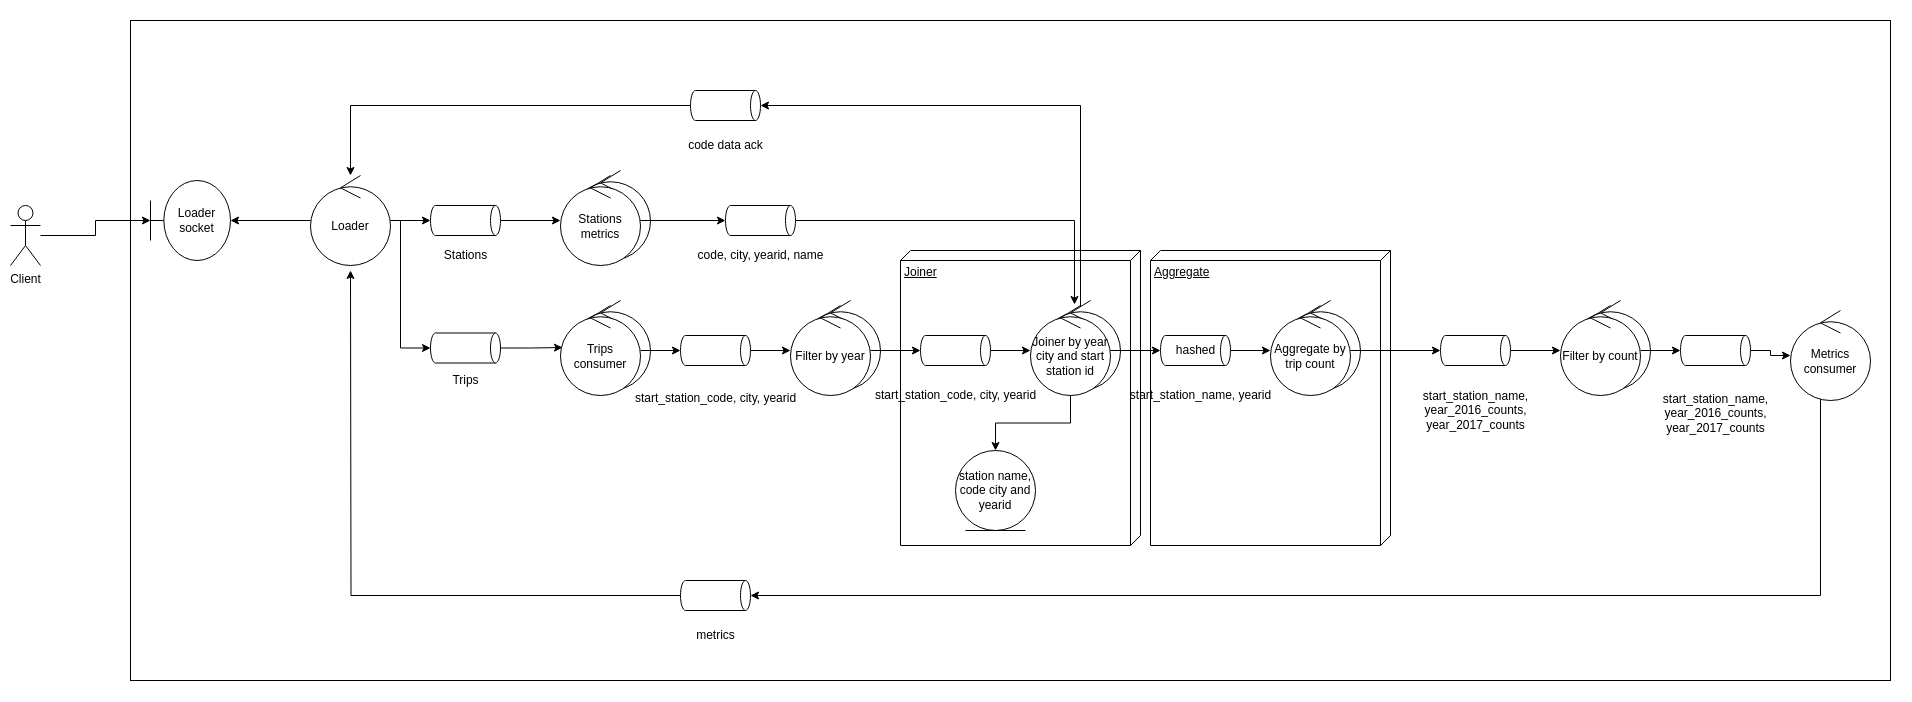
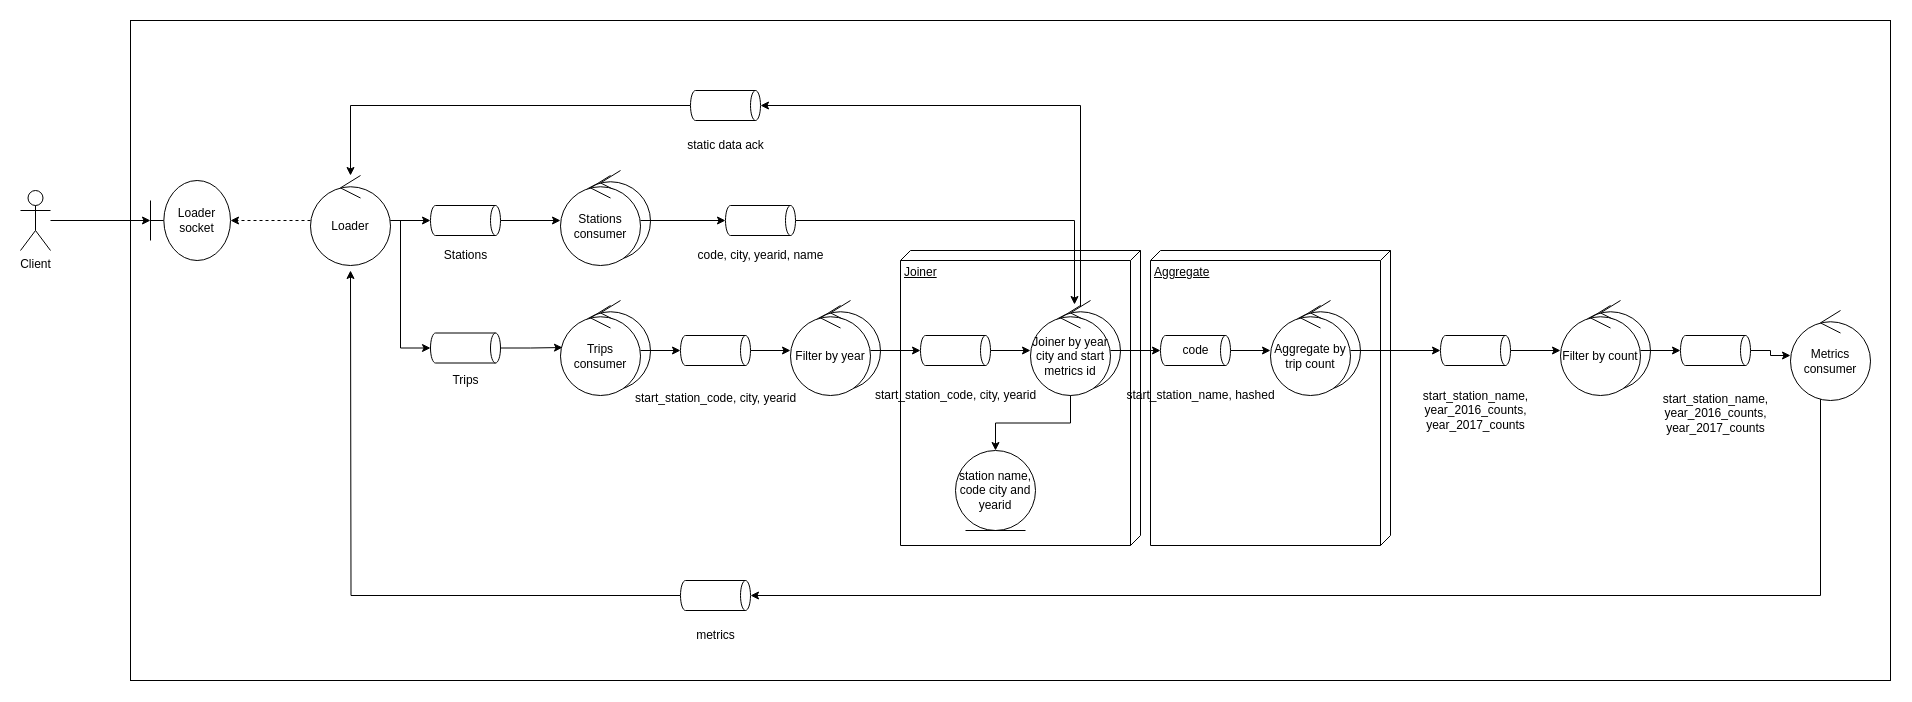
  <mxCell id="0" />
  <mxCell id="1" parent="0" />
  <mxCell id="2" value="" style="rounded=0;whiteSpace=wrap;html=1;fillColor=none;" vertex="1" parent="1"><mxGeometry x="130" y="20" width="1760" height="660" as="geometry" /></mxCell>
  <mxCell id="3" value="Aggregate" style="verticalAlign=top;align=left;spacingTop=8;spacingLeft=2;spacingRight=12;shape=cube;size=10;direction=south;fontStyle=4;html=1;whiteSpace=wrap;" vertex="1" parent="1"><mxGeometry x="1150" y="250" width="240" height="295" as="geometry" /></mxCell>
  <mxCell id="4" value="Joiner" style="verticalAlign=top;align=left;spacingTop=8;spacingLeft=2;spacingRight=12;shape=cube;size=10;direction=south;fontStyle=4;html=1;whiteSpace=wrap;" vertex="1" parent="1"><mxGeometry x="900" y="250" width="240" height="295" as="geometry" /></mxCell>
  <mxCell id="5" value="Loader socket" style="shape=umlBoundary;whiteSpace=wrap;html=1;" vertex="1" parent="1"><mxGeometry x="150" y="180" width="80" height="80" as="geometry" /></mxCell>
- <mxCell id="6" style="edgeStyle=orthogonalEdgeStyle;rounded=0;orthogonalLoop=1;jettySize=auto;html=1;" edge="1" parent="1" source="9" target="5"><mxGeometry relative="1" as="geometry" /></mxCell>
+ <mxCell id="6" style="edgeStyle=orthogonalEdgeStyle;rounded=0;orthogonalLoop=1;jettySize=auto;html=1;dashed=1;" edge="1" parent="1" source="9" target="5"><mxGeometry relative="1" as="geometry" /></mxCell>
  <mxCell id="7" style="edgeStyle=orthogonalEdgeStyle;rounded=0;orthogonalLoop=1;jettySize=auto;html=1;entryX=0.5;entryY=1;entryDx=0;entryDy=0;entryPerimeter=0;" edge="1" parent="1" source="9" target="17"><mxGeometry relative="1" as="geometry" /></mxCell>
  <mxCell id="8" style="edgeStyle=orthogonalEdgeStyle;rounded=0;orthogonalLoop=1;jettySize=auto;html=1;entryX=0.5;entryY=1;entryDx=0;entryDy=0;entryPerimeter=0;" edge="1" parent="1" source="9" target="19"><mxGeometry relative="1" as="geometry"><Array as="points"><mxPoint x="400" y="220" /><mxPoint x="400" y="348" /></Array></mxGeometry></mxCell>
  <mxCell id="9" value="Loader" style="ellipse;shape=umlControl;whiteSpace=wrap;html=1;" vertex="1" parent="1"><mxGeometry x="310" y="175" width="80" height="90" as="geometry" /></mxCell>
  <mxCell id="10" value="" style="group" vertex="1" connectable="0" parent="1"><mxGeometry x="560" y="170" width="90" height="95" as="geometry" /></mxCell>
  <mxCell id="11" value="" style="ellipse;shape=umlControl;whiteSpace=wrap;html=1;" vertex="1" parent="10"><mxGeometry x="10" width="80" height="90" as="geometry" /></mxCell>
- <mxCell id="12" value="Stations metrics" style="ellipse;shape=umlControl;whiteSpace=wrap;html=1;" vertex="1" parent="10"><mxGeometry y="5" width="80" height="90" as="geometry" /></mxCell>
+ <mxCell id="12" value="Stations consumer" style="ellipse;shape=umlControl;whiteSpace=wrap;html=1;" vertex="1" parent="10"><mxGeometry y="5" width="80" height="90" as="geometry" /></mxCell>
  <mxCell id="13" value="" style="group" vertex="1" connectable="0" parent="1"><mxGeometry x="560" y="300" width="90" height="95" as="geometry" /></mxCell>
  <mxCell id="14" value="" style="ellipse;shape=umlControl;whiteSpace=wrap;html=1;" vertex="1" parent="13"><mxGeometry x="10" width="80" height="90" as="geometry" /></mxCell>
  <mxCell id="15" value="Trips consumer" style="ellipse;shape=umlControl;whiteSpace=wrap;html=1;" vertex="1" parent="13"><mxGeometry y="5" width="80" height="90" as="geometry" /></mxCell>
  <mxCell id="16" style="edgeStyle=orthogonalEdgeStyle;rounded=0;orthogonalLoop=1;jettySize=auto;html=1;" edge="1" parent="1" source="17" target="12"><mxGeometry relative="1" as="geometry" /></mxCell>
  <mxCell id="17" value="" style="shape=cylinder3;whiteSpace=wrap;html=1;boundedLbl=1;backgroundOutline=1;size=5;rotation=90;" vertex="1" parent="1"><mxGeometry x="450" y="185" width="30" height="70" as="geometry" /></mxCell>
  <mxCell id="18" style="edgeStyle=orthogonalEdgeStyle;rounded=0;orthogonalLoop=1;jettySize=auto;html=1;entryX=0.025;entryY=0.467;entryDx=0;entryDy=0;entryPerimeter=0;" edge="1" parent="1" source="19" target="15"><mxGeometry relative="1" as="geometry" /></mxCell>
  <mxCell id="19" value="" style="shape=cylinder3;whiteSpace=wrap;html=1;boundedLbl=1;backgroundOutline=1;size=5;rotation=90;" vertex="1" parent="1"><mxGeometry x="450" y="312.5" width="30" height="70" as="geometry" /></mxCell>
  <mxCell id="20" value="" style="group" vertex="1" connectable="0" parent="1"><mxGeometry x="790" y="300" width="90" height="95" as="geometry" /></mxCell>
  <mxCell id="21" value="" style="ellipse;shape=umlControl;whiteSpace=wrap;html=1;" vertex="1" parent="20"><mxGeometry x="10" width="80" height="90" as="geometry" /></mxCell>
  <mxCell id="22" value="Filter by year" style="ellipse;shape=umlControl;whiteSpace=wrap;html=1;" vertex="1" parent="20"><mxGeometry y="5" width="80" height="90" as="geometry" /></mxCell>
  <mxCell id="23" value="" style="edgeStyle=orthogonalEdgeStyle;rounded=0;orthogonalLoop=1;jettySize=auto;html=1;" edge="1" parent="1" source="24" target="22"><mxGeometry relative="1" as="geometry" /></mxCell>
  <mxCell id="24" value="" style="shape=cylinder3;whiteSpace=wrap;html=1;boundedLbl=1;backgroundOutline=1;size=5;rotation=90;" vertex="1" parent="1"><mxGeometry x="700" y="315" width="30" height="70" as="geometry" /></mxCell>
  <mxCell id="25" value="" style="group" vertex="1" connectable="0" parent="1"><mxGeometry x="1030" y="300" width="90" height="95" as="geometry" /></mxCell>
  <mxCell id="26" value="" style="ellipse;shape=umlControl;whiteSpace=wrap;html=1;" vertex="1" parent="25"><mxGeometry x="10" width="80" height="90" as="geometry" /></mxCell>
- <mxCell id="27" value="Joiner by year city and start station id" style="ellipse;shape=umlControl;whiteSpace=wrap;html=1;" vertex="1" parent="25"><mxGeometry y="5" width="80" height="90" as="geometry" /></mxCell>
+ <mxCell id="27" value="Joiner by year city and start metrics id" style="ellipse;shape=umlControl;whiteSpace=wrap;html=1;" vertex="1" parent="25"><mxGeometry y="5" width="80" height="90" as="geometry" /></mxCell>
  <mxCell id="28" value="" style="edgeStyle=orthogonalEdgeStyle;rounded=0;orthogonalLoop=1;jettySize=auto;html=1;" edge="1" parent="1" source="29" target="27"><mxGeometry relative="1" as="geometry" /></mxCell>
  <mxCell id="29" value="" style="shape=cylinder3;whiteSpace=wrap;html=1;boundedLbl=1;backgroundOutline=1;size=5;rotation=90;" vertex="1" parent="1"><mxGeometry x="940" y="315" width="30" height="70" as="geometry" /></mxCell>
  <mxCell id="30" style="edgeStyle=orthogonalEdgeStyle;rounded=0;orthogonalLoop=1;jettySize=auto;html=1;entryX=0.5;entryY=1;entryDx=0;entryDy=0;entryPerimeter=0;" edge="1" parent="1" source="22" target="29"><mxGeometry relative="1" as="geometry" /></mxCell>
  <mxCell id="31" value="" style="edgeStyle=orthogonalEdgeStyle;rounded=0;orthogonalLoop=1;jettySize=auto;html=1;" edge="1" parent="1" source="15" target="24"><mxGeometry relative="1" as="geometry" /></mxCell>
  <mxCell id="32" style="edgeStyle=orthogonalEdgeStyle;rounded=0;orthogonalLoop=1;jettySize=auto;html=1;entryX=0.55;entryY=-0.011;entryDx=0;entryDy=0;entryPerimeter=0;" edge="1" parent="1" source="33" target="27"><mxGeometry relative="1" as="geometry" /></mxCell>
  <mxCell id="33" value="" style="shape=cylinder3;whiteSpace=wrap;html=1;boundedLbl=1;backgroundOutline=1;size=5;rotation=90;" vertex="1" parent="1"><mxGeometry x="745" y="185" width="30" height="70" as="geometry" /></mxCell>
  <mxCell id="34" value="" style="edgeStyle=orthogonalEdgeStyle;rounded=0;orthogonalLoop=1;jettySize=auto;html=1;" edge="1" parent="1" source="12" target="33"><mxGeometry relative="1" as="geometry" /></mxCell>
  <mxCell id="35" value="" style="group" vertex="1" connectable="0" parent="1"><mxGeometry x="1270" y="300" width="90" height="95" as="geometry" /></mxCell>
  <mxCell id="36" value="" style="ellipse;shape=umlControl;whiteSpace=wrap;html=1;" vertex="1" parent="35"><mxGeometry x="10" width="80" height="90" as="geometry" /></mxCell>
  <mxCell id="37" value="Aggregate by trip count" style="ellipse;shape=umlControl;whiteSpace=wrap;html=1;" vertex="1" parent="35"><mxGeometry y="5" width="80" height="90" as="geometry" /></mxCell>
  <mxCell id="38" value="" style="edgeStyle=orthogonalEdgeStyle;rounded=0;orthogonalLoop=1;jettySize=auto;html=1;" edge="1" parent="1" source="39" target="37"><mxGeometry relative="1" as="geometry" /></mxCell>
  <mxCell id="39" value="" style="shape=cylinder3;whiteSpace=wrap;html=1;boundedLbl=1;backgroundOutline=1;size=5;rotation=90;" vertex="1" parent="1"><mxGeometry x="1180" y="315" width="30" height="70" as="geometry" /></mxCell>
  <mxCell id="40" value="" style="edgeStyle=orthogonalEdgeStyle;rounded=0;orthogonalLoop=1;jettySize=auto;html=1;" edge="1" parent="1" source="27" target="39"><mxGeometry relative="1" as="geometry" /></mxCell>
  <mxCell id="41" value="" style="edgeStyle=orthogonalEdgeStyle;rounded=0;orthogonalLoop=1;jettySize=auto;html=1;" edge="1" parent="1" source="42" target="67"><mxGeometry relative="1" as="geometry" /></mxCell>
  <mxCell id="42" value="" style="shape=cylinder3;whiteSpace=wrap;html=1;boundedLbl=1;backgroundOutline=1;size=5;rotation=90;" vertex="1" parent="1"><mxGeometry x="1460" y="315" width="30" height="70" as="geometry" /></mxCell>
  <mxCell id="43" value="" style="edgeStyle=orthogonalEdgeStyle;rounded=0;orthogonalLoop=1;jettySize=auto;html=1;" edge="1" parent="1" source="37" target="42"><mxGeometry relative="1" as="geometry" /></mxCell>
  <mxCell id="44" style="edgeStyle=orthogonalEdgeStyle;rounded=0;orthogonalLoop=1;jettySize=auto;html=1;entryX=0.5;entryY=0;entryDx=0;entryDy=0;entryPerimeter=0;" edge="1" parent="1" source="45" target="52"><mxGeometry relative="1" as="geometry"><Array as="points"><mxPoint x="1820" y="595" /></Array></mxGeometry></mxCell>
  <mxCell id="45" value="Metrics consumer" style="ellipse;shape=umlControl;whiteSpace=wrap;html=1;" vertex="1" parent="1"><mxGeometry x="1790" y="310" width="80" height="90" as="geometry" /></mxCell>
  <mxCell id="46" value="station name, code city and yearid" style="ellipse;shape=umlEntity;whiteSpace=wrap;html=1;" vertex="1" parent="1"><mxGeometry x="955" y="450" width="80" height="80" as="geometry" /></mxCell>
  <mxCell id="47" value="" style="edgeStyle=orthogonalEdgeStyle;rounded=0;orthogonalLoop=1;jettySize=auto;html=1;" edge="1" parent="1" source="27" target="46"><mxGeometry relative="1" as="geometry" /></mxCell>
  <mxCell id="48" style="edgeStyle=orthogonalEdgeStyle;rounded=0;orthogonalLoop=1;jettySize=auto;html=1;" edge="1" parent="1" source="49" target="9"><mxGeometry relative="1" as="geometry" /></mxCell>
  <mxCell id="49" value="" style="shape=cylinder3;whiteSpace=wrap;html=1;boundedLbl=1;backgroundOutline=1;size=5;rotation=90;" vertex="1" parent="1"><mxGeometry x="710" y="70" width="30" height="70" as="geometry" /></mxCell>
  <mxCell id="50" style="edgeStyle=orthogonalEdgeStyle;rounded=0;orthogonalLoop=1;jettySize=auto;html=1;entryX=0.5;entryY=0;entryDx=0;entryDy=0;entryPerimeter=0;" edge="1" parent="1" source="27" target="49"><mxGeometry relative="1" as="geometry"><Array as="points"><mxPoint x="1080" y="105" /></Array></mxGeometry></mxCell>
  <mxCell id="51" style="edgeStyle=orthogonalEdgeStyle;rounded=0;orthogonalLoop=1;jettySize=auto;html=1;" edge="1" parent="1" source="52"><mxGeometry relative="1" as="geometry"><mxPoint x="350" y="270" as="targetPoint" /></mxGeometry></mxCell>
  <mxCell id="52" value="" style="shape=cylinder3;whiteSpace=wrap;html=1;boundedLbl=1;backgroundOutline=1;size=5;rotation=90;" vertex="1" parent="1"><mxGeometry x="700" y="560" width="30" height="70" as="geometry" /></mxCell>
  <mxCell id="53" value="Trips" style="text;html=1;align=center;verticalAlign=middle;resizable=0;points=[];autosize=1;strokeColor=none;fillColor=none;" vertex="1" parent="1"><mxGeometry x="440" y="365" width="50" height="30" as="geometry" /></mxCell>
  <mxCell id="54" value="Stations" style="text;html=1;align=center;verticalAlign=middle;resizable=0;points=[];autosize=1;strokeColor=none;fillColor=none;" vertex="1" parent="1"><mxGeometry x="430" y="240" width="70" height="30" as="geometry" /></mxCell>
- <mxCell id="55" value="code data ack" style="text;html=1;align=center;verticalAlign=middle;resizable=0;points=[];autosize=1;strokeColor=none;fillColor=none;" vertex="1" parent="1"><mxGeometry x="675" y="130" width="100" height="30" as="geometry" /></mxCell>
+ <mxCell id="55" value="static data ack" style="text;html=1;align=center;verticalAlign=middle;resizable=0;points=[];autosize=1;strokeColor=none;fillColor=none;" vertex="1" parent="1"><mxGeometry x="675" y="130" width="100" height="30" as="geometry" /></mxCell>
  <mxCell id="56" value="metrics" style="text;html=1;align=center;verticalAlign=middle;resizable=0;points=[];autosize=1;strokeColor=none;fillColor=none;" vertex="1" parent="1"><mxGeometry x="685" y="620" width="60" height="30" as="geometry" /></mxCell>
- <mxCell id="57" value="start_station_name, yearid" style="text;html=1;align=center;verticalAlign=middle;resizable=0;points=[];autosize=1;strokeColor=none;fillColor=none;" vertex="1" parent="1"><mxGeometry x="1120" y="380" width="160" height="30" as="geometry" /></mxCell>
+ <mxCell id="57" value="start_station_name, hashed" style="text;html=1;align=center;verticalAlign=middle;resizable=0;points=[];autosize=1;strokeColor=none;fillColor=none;" vertex="1" parent="1"><mxGeometry x="1120" y="380" width="160" height="30" as="geometry" /></mxCell>
  <mxCell id="58" value="start_station_name, &lt;br&gt;year_2016_counts, &lt;br&gt;year_2017_counts" style="text;html=1;align=center;verticalAlign=middle;resizable=0;points=[];autosize=1;strokeColor=none;fillColor=none;" vertex="1" parent="1"><mxGeometry x="1410" y="380" width="130" height="60" as="geometry" /></mxCell>
  <mxCell id="59" value="" style="edgeStyle=orthogonalEdgeStyle;rounded=0;orthogonalLoop=1;jettySize=auto;html=1;" edge="1" parent="1" source="60" target="5"><mxGeometry relative="1" as="geometry" /></mxCell>
- <mxCell id="60" value="Client" style="shape=umlActor;verticalLabelPosition=bottom;verticalAlign=top;html=1;outlineConnect=0;" vertex="1" parent="1"><mxGeometry x="10" y="205" width="30" height="60" as="geometry" /></mxCell>
+ <mxCell id="60" value="Client" style="shape=umlActor;verticalLabelPosition=bottom;verticalAlign=top;html=1;outlineConnect=0;" vertex="1" parent="1"><mxGeometry x="20" y="190" width="30" height="60" as="geometry" /></mxCell>
  <mxCell id="61" value="start_station_code, city, yearid" style="text;html=1;align=center;verticalAlign=middle;resizable=0;points=[];autosize=1;strokeColor=none;fillColor=none;" vertex="1" parent="1"><mxGeometry x="625" y="382.5" width="180" height="30" as="geometry" /></mxCell>
  <mxCell id="62" value="code, city, yearid, name" style="text;html=1;align=center;verticalAlign=middle;resizable=0;points=[];autosize=1;strokeColor=none;fillColor=none;" vertex="1" parent="1"><mxGeometry x="685" y="240" width="150" height="30" as="geometry" /></mxCell>
  <mxCell id="63" value="start_station_code, city, yearid" style="text;html=1;align=center;verticalAlign=middle;resizable=0;points=[];autosize=1;strokeColor=none;fillColor=none;" vertex="1" parent="1"><mxGeometry x="865" y="380" width="180" height="30" as="geometry" /></mxCell>
- <mxCell id="64" value="hashed" style="text;html=1;align=center;verticalAlign=middle;resizable=0;points=[];autosize=1;strokeColor=none;fillColor=none;" vertex="1" parent="1"><mxGeometry x="1165" y="335" width="60" height="30" as="geometry" /></mxCell>
+ <mxCell id="64" value="code" style="text;html=1;align=center;verticalAlign=middle;resizable=0;points=[];autosize=1;strokeColor=none;fillColor=none;" vertex="1" parent="1"><mxGeometry x="1165" y="335" width="60" height="30" as="geometry" /></mxCell>
  <mxCell id="65" value="" style="group" vertex="1" connectable="0" parent="1"><mxGeometry x="1560" y="300" width="90" height="95" as="geometry" /></mxCell>
  <mxCell id="66" value="" style="ellipse;shape=umlControl;whiteSpace=wrap;html=1;" vertex="1" parent="65"><mxGeometry x="10" width="80" height="90" as="geometry" /></mxCell>
  <mxCell id="67" value="Filter by count" style="ellipse;shape=umlControl;whiteSpace=wrap;html=1;" vertex="1" parent="65"><mxGeometry y="5" width="80" height="90" as="geometry" /></mxCell>
  <mxCell id="68" value="" style="edgeStyle=orthogonalEdgeStyle;rounded=0;orthogonalLoop=1;jettySize=auto;html=1;" edge="1" parent="1" source="69" target="45"><mxGeometry relative="1" as="geometry" /></mxCell>
  <mxCell id="69" value="" style="shape=cylinder3;whiteSpace=wrap;html=1;boundedLbl=1;backgroundOutline=1;size=5;rotation=90;" vertex="1" parent="1"><mxGeometry x="1700" y="315" width="30" height="70" as="geometry" /></mxCell>
  <mxCell id="70" value="" style="edgeStyle=orthogonalEdgeStyle;rounded=0;orthogonalLoop=1;jettySize=auto;html=1;" edge="1" parent="1" source="67" target="69"><mxGeometry relative="1" as="geometry" /></mxCell>
  <mxCell id="71" value="start_station_name, &lt;br&gt;year_2016_counts, &lt;br&gt;year_2017_counts" style="text;html=1;align=center;verticalAlign=middle;resizable=0;points=[];autosize=1;strokeColor=none;fillColor=none;" vertex="1" parent="1"><mxGeometry x="1650" y="382.5" width="130" height="60" as="geometry" /></mxCell>
